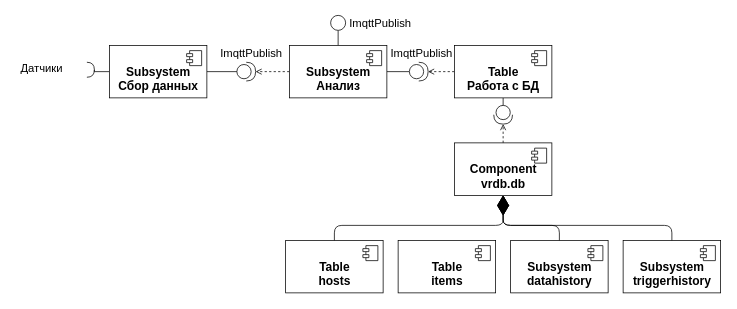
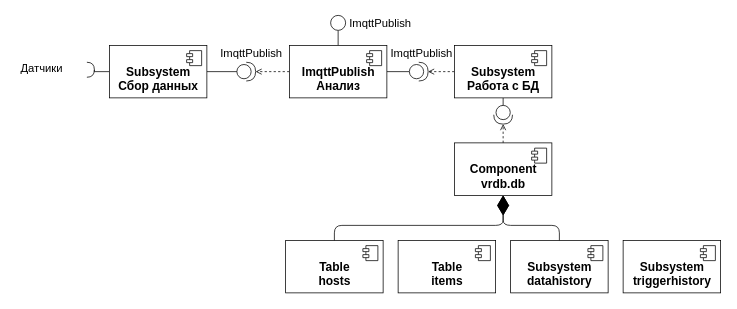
  <mxCell id="0" />
  <mxCell id="1" parent="0" />
  <mxCell id="2" style="edgeStyle=orthogonalEdgeStyle;rounded=0;orthogonalLoop=1;jettySize=auto;html=1;exitX=0.5;exitY=0;exitDx=0;exitDy=0;entryX=0.5;entryY=1;entryDx=0;entryDy=0;endArrow=none;endFill=0;" edge="1" parent="1" source="5" target="30"><mxGeometry relative="1" as="geometry" /></mxCell>
  <mxCell id="3" style="edgeStyle=orthogonalEdgeStyle;rounded=0;orthogonalLoop=1;jettySize=auto;html=1;exitX=1;exitY=0.5;exitDx=0;exitDy=0;entryX=0;entryY=0.5;entryDx=0;entryDy=0;entryPerimeter=0;endArrow=none;endFill=0;" edge="1" parent="1" source="5" target="27"><mxGeometry relative="1" as="geometry" /></mxCell>
  <mxCell id="4" style="edgeStyle=orthogonalEdgeStyle;rounded=0;orthogonalLoop=1;jettySize=auto;html=1;exitX=0;exitY=0.5;exitDx=0;exitDy=0;entryX=1;entryY=0.5;entryDx=0;entryDy=0;entryPerimeter=0;dashed=1;endArrow=open;endFill=0;" edge="1" parent="1" source="5" target="7"><mxGeometry relative="1" as="geometry" /></mxCell>
- <mxCell id="5" value="&lt;font style=&quot;font-size: 16px&quot;&gt;&lt;br&gt;&lt;/font&gt;&lt;font&gt;&lt;b style=&quot;font-size: 16px&quot;&gt;Subsystem&lt;/b&gt;&lt;br&gt;&lt;span style=&quot;font-size: 16px&quot;&gt;&lt;b&gt;Анализ&lt;/b&gt;&lt;/span&gt;&lt;br&gt;&lt;/font&gt;" style="html=1;dropTarget=0;" vertex="1" parent="1"><mxGeometry x="385" y="60" width="130" height="70" as="geometry" /></mxCell>
+ <mxCell id="5" value="&lt;font style=&quot;font-size: 16px&quot;&gt;&lt;br&gt;&lt;/font&gt;&lt;font&gt;&lt;b style=&quot;font-size: 16px&quot;&gt;ImqttPublish&lt;/b&gt;&lt;br&gt;&lt;span style=&quot;font-size: 16px&quot;&gt;&lt;b&gt;Анализ&lt;/b&gt;&lt;/span&gt;&lt;br&gt;&lt;/font&gt;" style="html=1;dropTarget=0;" vertex="1" parent="1"><mxGeometry x="385" y="60" width="130" height="70" as="geometry" /></mxCell>
  <mxCell id="6" value="" style="shape=component;jettyWidth=8;jettyHeight=4;" vertex="1" parent="5"><mxGeometry x="1" width="20" height="20" relative="1" as="geometry"><mxPoint x="-27" y="7" as="offset" /></mxGeometry></mxCell>
  <mxCell id="7" value="" style="shape=providedRequiredInterface;html=1;verticalLabelPosition=bottom;rotation=90;direction=north;" vertex="1" parent="1"><mxGeometry x="315" y="82.5" width="25" height="25" as="geometry" /></mxCell>
  <mxCell id="8" style="edgeStyle=orthogonalEdgeStyle;rounded=0;orthogonalLoop=1;jettySize=auto;html=1;exitX=1;exitY=0.5;exitDx=0;exitDy=0;entryX=0;entryY=0.5;entryDx=0;entryDy=0;entryPerimeter=0;endArrow=none;endFill=0;" edge="1" parent="1" source="10" target="7"><mxGeometry relative="1" as="geometry" /></mxCell>
  <mxCell id="9" style="edgeStyle=orthogonalEdgeStyle;rounded=0;orthogonalLoop=1;jettySize=auto;html=1;exitX=0;exitY=0.5;exitDx=0;exitDy=0;entryX=1;entryY=0.5;entryDx=0;entryDy=0;entryPerimeter=0;endArrow=none;endFill=0;" edge="1" parent="1" source="10" target="29"><mxGeometry relative="1" as="geometry" /></mxCell>
  <mxCell id="10" value="&lt;font style=&quot;font-size: 16px&quot;&gt;&lt;br&gt;&lt;/font&gt;&lt;font&gt;&lt;b style=&quot;font-size: 16px&quot;&gt;Subsystem&lt;/b&gt;&lt;br&gt;&lt;span style=&quot;font-size: 16px&quot;&gt;&lt;b&gt;Сбор данных&lt;/b&gt;&lt;/span&gt;&lt;br&gt;&lt;/font&gt;" style="html=1;dropTarget=0;" vertex="1" parent="1"><mxGeometry x="145" y="60" width="130" height="70" as="geometry" /></mxCell>
  <mxCell id="11" value="" style="shape=component;jettyWidth=8;jettyHeight=4;" vertex="1" parent="10"><mxGeometry x="1" width="20" height="20" relative="1" as="geometry"><mxPoint x="-27" y="7" as="offset" /></mxGeometry></mxCell>
  <mxCell id="12" style="edgeStyle=orthogonalEdgeStyle;rounded=0;orthogonalLoop=1;jettySize=auto;html=1;exitX=0.5;exitY=1;exitDx=0;exitDy=0;entryX=0;entryY=0.5;entryDx=0;entryDy=0;entryPerimeter=0;endArrow=none;endFill=0;" edge="1" parent="1" source="14" target="28"><mxGeometry relative="1" as="geometry" /></mxCell>
  <mxCell id="13" style="edgeStyle=orthogonalEdgeStyle;rounded=0;orthogonalLoop=1;jettySize=auto;html=1;exitX=0;exitY=0.5;exitDx=0;exitDy=0;entryX=1;entryY=0.5;entryDx=0;entryDy=0;entryPerimeter=0;dashed=1;endArrow=open;endFill=0;" edge="1" parent="1" source="14" target="27"><mxGeometry relative="1" as="geometry" /></mxCell>
- <mxCell id="14" value="&lt;font style=&quot;font-size: 16px&quot;&gt;&lt;br&gt;&lt;/font&gt;&lt;font&gt;&lt;b style=&quot;font-size: 16px&quot;&gt;Table&lt;/b&gt;&lt;br&gt;&lt;span style=&quot;font-size: 16px&quot;&gt;&lt;b&gt;Работа с БД&lt;/b&gt;&lt;/span&gt;&lt;br&gt;&lt;/font&gt;" style="html=1;dropTarget=0;" vertex="1" parent="1"><mxGeometry x="605" y="60" width="130" height="70" as="geometry" /></mxCell>
+ <mxCell id="14" value="&lt;font style=&quot;font-size: 16px&quot;&gt;&lt;br&gt;&lt;/font&gt;&lt;font&gt;&lt;b style=&quot;font-size: 16px&quot;&gt;Subsystem&lt;/b&gt;&lt;br&gt;&lt;span style=&quot;font-size: 16px&quot;&gt;&lt;b&gt;Работа с БД&lt;/b&gt;&lt;/span&gt;&lt;br&gt;&lt;/font&gt;" style="html=1;dropTarget=0;" vertex="1" parent="1"><mxGeometry x="605" y="60" width="130" height="70" as="geometry" /></mxCell>
  <mxCell id="15" value="" style="shape=component;jettyWidth=8;jettyHeight=4;" vertex="1" parent="14"><mxGeometry x="1" width="20" height="20" relative="1" as="geometry"><mxPoint x="-27" y="7" as="offset" /></mxGeometry></mxCell>
  <mxCell id="16" style="edgeStyle=orthogonalEdgeStyle;rounded=0;orthogonalLoop=1;jettySize=auto;html=1;exitX=0.5;exitY=0;exitDx=0;exitDy=0;entryX=1;entryY=0.5;entryDx=0;entryDy=0;entryPerimeter=0;endArrow=open;endFill=0;dashed=1;" edge="1" parent="1" source="17" target="28"><mxGeometry relative="1" as="geometry" /></mxCell>
  <mxCell id="17" value="&lt;font style=&quot;font-size: 16px&quot;&gt;&lt;br&gt;&lt;/font&gt;&lt;font&gt;&lt;b style=&quot;font-size: 16px&quot;&gt;Component&lt;/b&gt;&lt;br&gt;&lt;span style=&quot;font-size: 16px&quot;&gt;&lt;b&gt;vrdb.db&lt;/b&gt;&lt;/span&gt;&lt;br&gt;&lt;/font&gt;" style="html=1;dropTarget=0;" vertex="1" parent="1"><mxGeometry x="605" y="190" width="130" height="70" as="geometry" /></mxCell>
  <mxCell id="18" value="" style="shape=component;jettyWidth=8;jettyHeight=4;" vertex="1" parent="17"><mxGeometry x="1" width="20" height="20" relative="1" as="geometry"><mxPoint x="-27" y="7" as="offset" /></mxGeometry></mxCell>
  <mxCell id="19" value="&lt;font style=&quot;font-size: 16px&quot;&gt;&lt;br&gt;&lt;/font&gt;&lt;font&gt;&lt;b style=&quot;font-size: 16px&quot;&gt;Table&lt;/b&gt;&lt;br&gt;&lt;span style=&quot;font-size: 16px&quot;&gt;&lt;b&gt;hosts&lt;/b&gt;&lt;/span&gt;&lt;br&gt;&lt;/font&gt;" style="html=1;dropTarget=0;" vertex="1" parent="1"><mxGeometry x="380" y="320" width="130" height="70" as="geometry" /></mxCell>
  <mxCell id="20" value="" style="shape=component;jettyWidth=8;jettyHeight=4;" vertex="1" parent="19"><mxGeometry x="1" width="20" height="20" relative="1" as="geometry"><mxPoint x="-27" y="7" as="offset" /></mxGeometry></mxCell>
  <mxCell id="21" value="&lt;font style=&quot;font-size: 16px&quot;&gt;&lt;br&gt;&lt;/font&gt;&lt;font&gt;&lt;b style=&quot;font-size: 16px&quot;&gt;Table&lt;/b&gt;&lt;br&gt;&lt;span style=&quot;font-size: 16px&quot;&gt;&lt;b&gt;items&lt;/b&gt;&lt;/span&gt;&lt;br&gt;&lt;/font&gt;" style="html=1;dropTarget=0;" vertex="1" parent="1"><mxGeometry x="530" y="320" width="130" height="70" as="geometry" /></mxCell>
  <mxCell id="22" value="" style="shape=component;jettyWidth=8;jettyHeight=4;" vertex="1" parent="21"><mxGeometry x="1" width="20" height="20" relative="1" as="geometry"><mxPoint x="-27" y="7" as="offset" /></mxGeometry></mxCell>
  <mxCell id="23" value="&lt;font style=&quot;font-size: 16px&quot;&gt;&lt;br&gt;&lt;/font&gt;&lt;font&gt;&lt;b style=&quot;font-size: 16px&quot;&gt;Subsystem&lt;/b&gt;&lt;br&gt;&lt;span style=&quot;font-size: 16px&quot;&gt;&lt;b&gt;datahistory&lt;/b&gt;&lt;/span&gt;&lt;br&gt;&lt;/font&gt;" style="html=1;dropTarget=0;" vertex="1" parent="1"><mxGeometry x="680" y="320" width="130" height="70" as="geometry" /></mxCell>
  <mxCell id="24" value="" style="shape=component;jettyWidth=8;jettyHeight=4;" vertex="1" parent="23"><mxGeometry x="1" width="20" height="20" relative="1" as="geometry"><mxPoint x="-27" y="7" as="offset" /></mxGeometry></mxCell>
  <mxCell id="25" value="&lt;font style=&quot;font-size: 16px&quot;&gt;&lt;br&gt;&lt;/font&gt;&lt;font&gt;&lt;b style=&quot;font-size: 16px&quot;&gt;Subsystem&lt;/b&gt;&lt;br&gt;&lt;span style=&quot;font-size: 16px&quot;&gt;&lt;b&gt;triggerhistory&lt;/b&gt;&lt;/span&gt;&lt;br&gt;&lt;/font&gt;" style="html=1;dropTarget=0;" vertex="1" parent="1"><mxGeometry x="830" y="320" width="130" height="70" as="geometry" /></mxCell>
  <mxCell id="26" value="" style="shape=component;jettyWidth=8;jettyHeight=4;" vertex="1" parent="25"><mxGeometry x="1" width="20" height="20" relative="1" as="geometry"><mxPoint x="-27" y="7" as="offset" /></mxGeometry></mxCell>
  <mxCell id="27" value="" style="shape=providedRequiredInterface;html=1;verticalLabelPosition=bottom;rotation=90;direction=north;" vertex="1" parent="1"><mxGeometry x="545" y="82.5" width="25" height="25" as="geometry" /></mxCell>
  <mxCell id="28" value="" style="shape=providedRequiredInterface;html=1;verticalLabelPosition=bottom;rotation=90;direction=east;" vertex="1" parent="1"><mxGeometry x="657.5" y="140" width="25" height="25" as="geometry" /></mxCell>
  <mxCell id="29" value="" style="shape=requiredInterface;html=1;verticalLabelPosition=bottom;" vertex="1" parent="1"><mxGeometry x="115" y="82.5" width="10" height="20" as="geometry" /></mxCell>
  <mxCell id="30" value="" style="ellipse;whiteSpace=wrap;html=1;aspect=fixed;" vertex="1" parent="1"><mxGeometry x="440" y="20" width="20" height="20" as="geometry" /></mxCell>
  <mxCell id="31" value="&lt;span style=&quot;font-size: 15px&quot;&gt;Датчики&lt;/span&gt;" style="text;html=1;strokeColor=none;fillColor=none;align=center;verticalAlign=middle;whiteSpace=wrap;rounded=0;" vertex="1" parent="1"><mxGeometry x="20" y="80" width="70" height="20" as="geometry" /></mxCell>
  <mxCell id="32" value="&lt;span style=&quot;font-size: 15px&quot;&gt;ImqttPublish&lt;/span&gt;" style="text;html=1;strokeColor=none;fillColor=none;align=center;verticalAlign=middle;whiteSpace=wrap;rounded=0;" vertex="1" parent="1"><mxGeometry x="287.5" y="60" width="92.5" height="20" as="geometry" /></mxCell>
  <mxCell id="33" value="&lt;span style=&quot;font-size: 15px&quot;&gt;ImqttPublish&lt;/span&gt;" style="text;html=1;strokeColor=none;fillColor=none;align=center;verticalAlign=middle;whiteSpace=wrap;rounded=0;" vertex="1" parent="1"><mxGeometry x="515" y="60" width="92.5" height="20" as="geometry" /></mxCell>
  <mxCell id="34" value="&lt;span style=&quot;font-size: 15px&quot;&gt;ImqttPublish&lt;/span&gt;" style="text;html=1;strokeColor=none;fillColor=none;align=center;verticalAlign=middle;whiteSpace=wrap;rounded=0;" vertex="1" parent="1"><mxGeometry x="460" y="20" width="92.5" height="20" as="geometry" /></mxCell>
  <mxCell id="35" value="" style="endArrow=diamondThin;endFill=1;endSize=24;html=1;exitX=0.5;exitY=0;exitDx=0;exitDy=0;entryX=0.5;entryY=1;entryDx=0;entryDy=0;" edge="1" parent="1" source="19" target="17"><mxGeometry width="160" relative="1" as="geometry"><mxPoint x="570" y="290" as="sourcePoint" /><mxPoint x="730" y="290" as="targetPoint" /><Array as="points"><mxPoint x="445" y="300" /><mxPoint x="670" y="300" /></Array></mxGeometry></mxCell>
- <mxCell id="36" value="" style="endArrow=diamondThin;endFill=1;endSize=24;html=1;exitX=0.5;exitY=0;exitDx=0;exitDy=0;entryX=0.5;entryY=1;entryDx=0;entryDy=0;" edge="1" parent="1" source="25" target="17"><mxGeometry width="160" relative="1" as="geometry"><mxPoint x="455" y="330" as="sourcePoint" /><mxPoint x="680" y="270" as="targetPoint" /><Array as="points"><mxPoint x="895" y="300" /><mxPoint x="670" y="300" /></Array></mxGeometry></mxCell>
  <mxCell id="37" value="" style="endArrow=diamondThin;endFill=1;endSize=24;html=1;exitX=0.5;exitY=0;exitDx=0;exitDy=0;entryX=0.5;entryY=1;entryDx=0;entryDy=0;" edge="1" parent="1" source="23" target="17"><mxGeometry width="160" relative="1" as="geometry"><mxPoint x="555" y="200" as="sourcePoint" /><mxPoint x="715" y="200" as="targetPoint" /><Array as="points"><mxPoint x="745" y="300" /><mxPoint x="670" y="300" /></Array></mxGeometry></mxCell>
